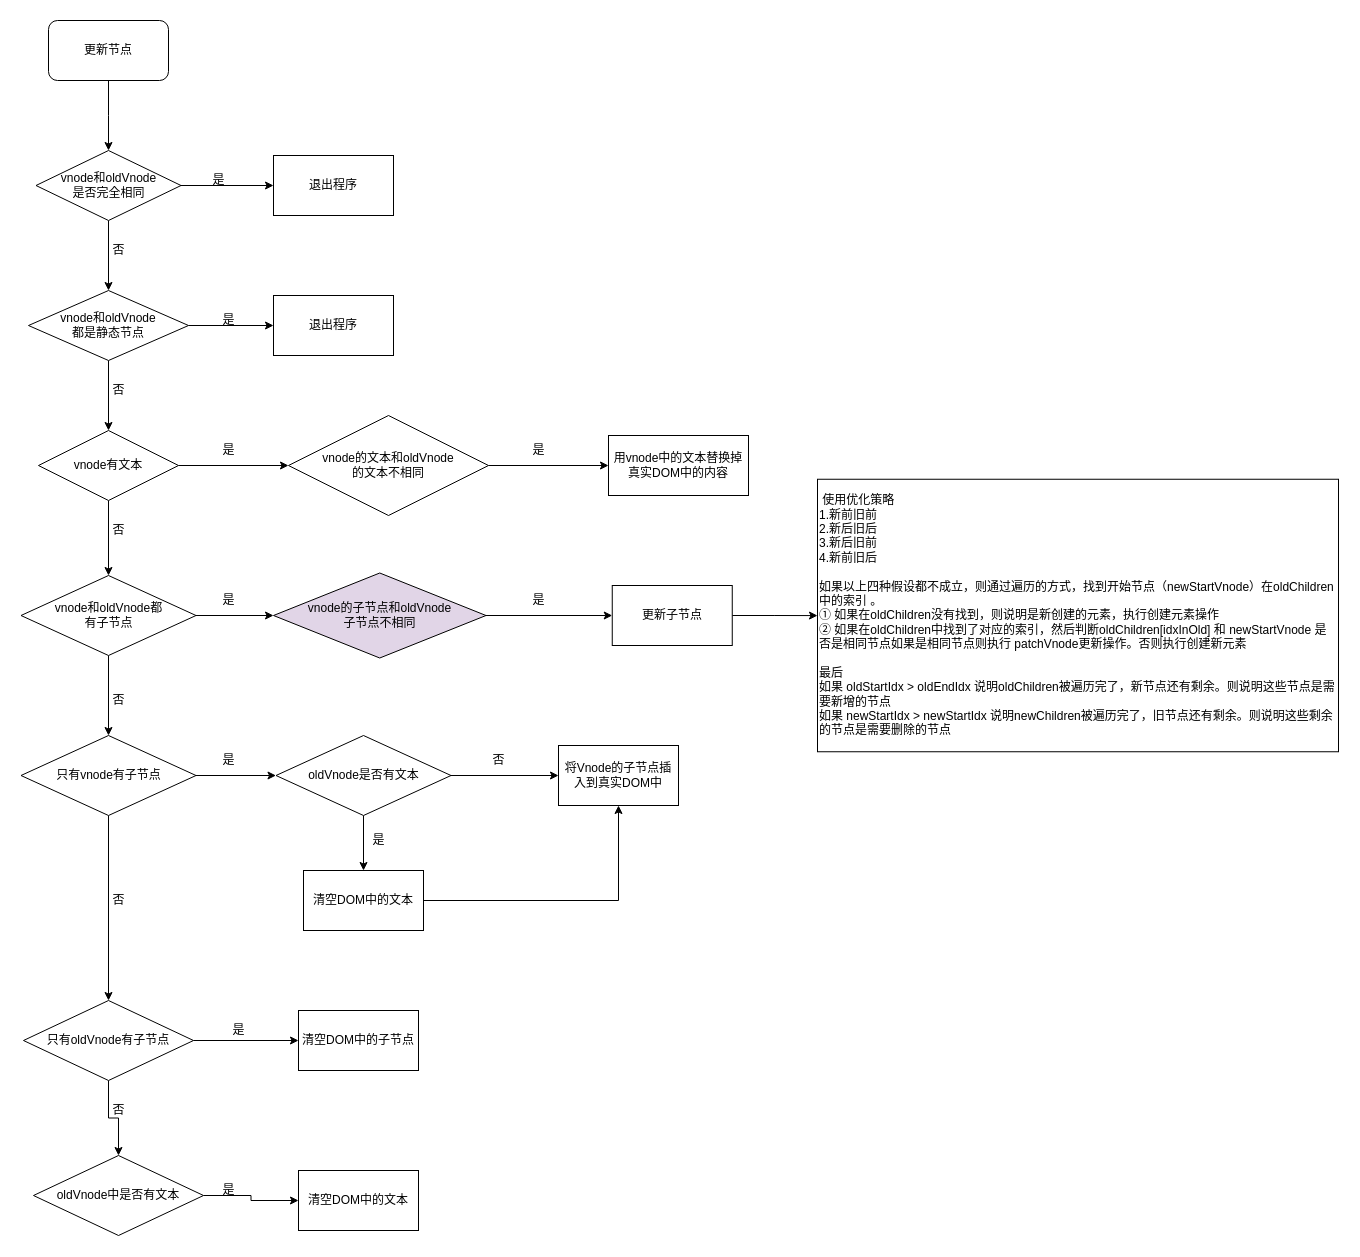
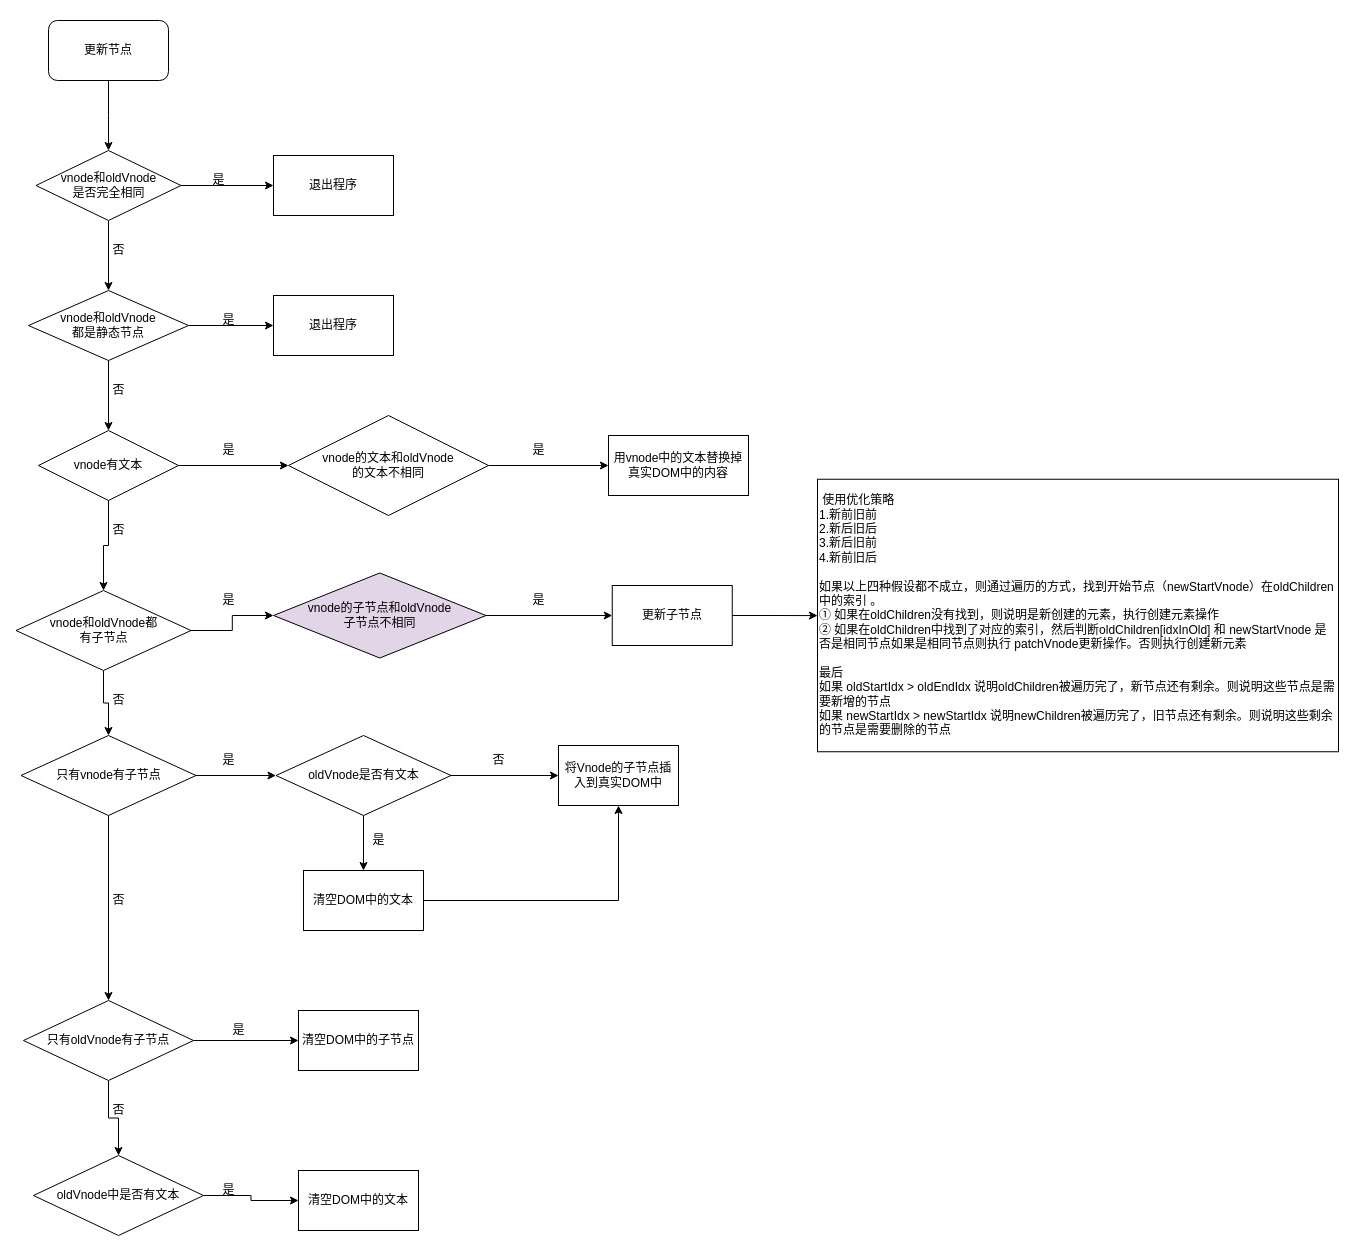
  <mxCell id="0" />
  <mxCell id="1" parent="0" />
  <mxCell id="2" value="" style="edgeStyle=orthogonalEdgeStyle;rounded=0;orthogonalLoop=1;jettySize=auto;html=1;" edge="1" parent="1" source="3"><mxGeometry relative="1" as="geometry"><mxPoint x="108" y="150" as="targetPoint" /></mxGeometry></mxCell>
  <mxCell id="3" value="更新节点" style="rounded=1;whiteSpace=wrap;html=1;" vertex="1" parent="1"><mxGeometry x="48" y="20" width="120" height="60" as="geometry" /></mxCell>
  <mxCell id="4" value="" style="edgeStyle=orthogonalEdgeStyle;rounded=0;orthogonalLoop=1;jettySize=auto;html=1;" edge="1" parent="1" source="6" target="7"><mxGeometry relative="1" as="geometry" /></mxCell>
  <mxCell id="5" value="" style="edgeStyle=orthogonalEdgeStyle;rounded=0;orthogonalLoop=1;jettySize=auto;html=1;" edge="1" parent="1" source="6" target="11"><mxGeometry relative="1" as="geometry" /></mxCell>
  <mxCell id="6" value="vnode和oldVnode&lt;br&gt;是否完全相同" style="rhombus;whiteSpace=wrap;html=1;" vertex="1" parent="1"><mxGeometry x="35.5" y="150" width="145" height="70" as="geometry" /></mxCell>
  <mxCell id="7" value="退出程序" style="whiteSpace=wrap;html=1;" vertex="1" parent="1"><mxGeometry x="273" y="155" width="120" height="60" as="geometry" /></mxCell>
  <mxCell id="8" value="是" style="text;html=1;align=center;verticalAlign=middle;resizable=0;points=[];autosize=1;strokeColor=none;fillColor=none;" vertex="1" parent="1"><mxGeometry x="203" y="170" width="30" height="20" as="geometry" /></mxCell>
  <mxCell id="9" value="" style="edgeStyle=orthogonalEdgeStyle;rounded=0;orthogonalLoop=1;jettySize=auto;html=1;" edge="1" parent="1" source="11" target="12"><mxGeometry relative="1" as="geometry" /></mxCell>
  <mxCell id="10" value="" style="edgeStyle=orthogonalEdgeStyle;rounded=0;orthogonalLoop=1;jettySize=auto;html=1;" edge="1" parent="1" source="11" target="16"><mxGeometry relative="1" as="geometry" /></mxCell>
  <mxCell id="11" value="vnode和oldVnode&lt;br&gt;都是静态节点" style="rhombus;whiteSpace=wrap;html=1;" vertex="1" parent="1"><mxGeometry x="28" y="290" width="160" height="70" as="geometry" /></mxCell>
  <mxCell id="12" value="退出程序" style="whiteSpace=wrap;html=1;" vertex="1" parent="1"><mxGeometry x="273" y="295" width="120" height="60" as="geometry" /></mxCell>
  <mxCell id="13" value="是" style="text;html=1;align=center;verticalAlign=middle;resizable=0;points=[];autosize=1;strokeColor=none;fillColor=none;" vertex="1" parent="1"><mxGeometry x="213" y="310" width="30" height="20" as="geometry" /></mxCell>
  <mxCell id="14" value="" style="edgeStyle=orthogonalEdgeStyle;rounded=0;orthogonalLoop=1;jettySize=auto;html=1;" edge="1" parent="1" source="16" target="18"><mxGeometry relative="1" as="geometry" /></mxCell>
  <mxCell id="15" value="" style="edgeStyle=orthogonalEdgeStyle;rounded=0;orthogonalLoop=1;jettySize=auto;html=1;" edge="1" parent="1" source="16" target="24"><mxGeometry relative="1" as="geometry" /></mxCell>
  <mxCell id="16" value="vnode有文本" style="rhombus;whiteSpace=wrap;html=1;" vertex="1" parent="1"><mxGeometry x="38" y="430" width="140" height="70" as="geometry" /></mxCell>
  <mxCell id="17" value="" style="edgeStyle=orthogonalEdgeStyle;rounded=0;orthogonalLoop=1;jettySize=auto;html=1;" edge="1" parent="1" source="18" target="20"><mxGeometry relative="1" as="geometry" /></mxCell>
  <mxCell id="18" value="vnode的文本和oldVnode&lt;br&gt;的文本不相同" style="rhombus;whiteSpace=wrap;html=1;" vertex="1" parent="1"><mxGeometry x="288" y="415" width="200" height="100" as="geometry" /></mxCell>
  <mxCell id="19" value="是" style="text;html=1;align=center;verticalAlign=middle;resizable=0;points=[];autosize=1;strokeColor=none;fillColor=none;" vertex="1" parent="1"><mxGeometry x="213" y="440" width="30" height="20" as="geometry" /></mxCell>
  <mxCell id="20" value="用vnode中的文本替换掉真实DOM中的内容" style="whiteSpace=wrap;html=1;" vertex="1" parent="1"><mxGeometry x="608" y="435" width="140" height="60" as="geometry" /></mxCell>
  <mxCell id="21" value="是" style="text;html=1;align=center;verticalAlign=middle;resizable=0;points=[];autosize=1;strokeColor=none;fillColor=none;" vertex="1" parent="1"><mxGeometry x="523" y="440" width="30" height="20" as="geometry" /></mxCell>
  <mxCell id="22" value="" style="edgeStyle=orthogonalEdgeStyle;rounded=0;orthogonalLoop=1;jettySize=auto;html=1;" edge="1" parent="1" source="24" target="26"><mxGeometry relative="1" as="geometry" /></mxCell>
  <mxCell id="23" value="" style="edgeStyle=orthogonalEdgeStyle;rounded=0;orthogonalLoop=1;jettySize=auto;html=1;" edge="1" parent="1" source="24" target="33"><mxGeometry relative="1" as="geometry" /></mxCell>
- <mxCell id="24" value="vnode和oldVnode都&lt;br&gt;有子节点" style="rhombus;whiteSpace=wrap;html=1;" vertex="1" parent="1"><mxGeometry x="20.5" y="575" width="175" height="80" as="geometry" /></mxCell>
+ <mxCell id="24" value="vnode和oldVnode都&lt;br&gt;有子节点" style="rhombus;whiteSpace=wrap;html=1;" vertex="1" parent="1"><mxGeometry x="15.5" y="590" width="175" height="80" as="geometry" /></mxCell>
  <mxCell id="25" value="" style="edgeStyle=orthogonalEdgeStyle;rounded=0;orthogonalLoop=1;jettySize=auto;html=1;" edge="1" parent="1" source="26" target="29"><mxGeometry relative="1" as="geometry" /></mxCell>
  <mxCell id="26" value="vnode的子节点和oldVnode&lt;br&gt;子节点不相同" style="rhombus;whiteSpace=wrap;html=1;fillColor=#e1d5e7;" vertex="1" parent="1"><mxGeometry x="273" y="572.5" width="212.5" height="85" as="geometry" /></mxCell>
  <mxCell id="27" value="是" style="text;html=1;align=center;verticalAlign=middle;resizable=0;points=[];autosize=1;strokeColor=none;fillColor=none;" vertex="1" parent="1"><mxGeometry x="213" y="590" width="30" height="20" as="geometry" /></mxCell>
  <mxCell id="28" value="" style="edgeStyle=orthogonalEdgeStyle;rounded=0;orthogonalLoop=1;jettySize=auto;html=1;" edge="1" parent="1" source="29" target="58"><mxGeometry relative="1" as="geometry" /></mxCell>
  <mxCell id="29" value="更新子节点" style="whiteSpace=wrap;html=1;" vertex="1" parent="1"><mxGeometry x="611.75" y="585" width="120" height="60" as="geometry" /></mxCell>
  <mxCell id="30" value="是" style="text;html=1;align=center;verticalAlign=middle;resizable=0;points=[];autosize=1;strokeColor=none;fillColor=none;" vertex="1" parent="1"><mxGeometry x="523" y="590" width="30" height="20" as="geometry" /></mxCell>
  <mxCell id="31" value="" style="edgeStyle=orthogonalEdgeStyle;rounded=0;orthogonalLoop=1;jettySize=auto;html=1;" edge="1" parent="1" source="33" target="40"><mxGeometry relative="1" as="geometry" /></mxCell>
  <mxCell id="32" value="" style="edgeStyle=orthogonalEdgeStyle;rounded=0;orthogonalLoop=1;jettySize=auto;html=1;" edge="1" parent="1" source="33" target="49"><mxGeometry relative="1" as="geometry" /></mxCell>
  <mxCell id="33" value="只有vnode有子节点" style="rhombus;whiteSpace=wrap;html=1;" vertex="1" parent="1"><mxGeometry x="20.5" y="735" width="175" height="80" as="geometry" /></mxCell>
  <mxCell id="34" value="否" style="text;html=1;align=center;verticalAlign=middle;resizable=0;points=[];autosize=1;strokeColor=none;fillColor=none;" vertex="1" parent="1"><mxGeometry x="103" y="240" width="30" height="20" as="geometry" /></mxCell>
  <mxCell id="35" value="否" style="text;html=1;align=center;verticalAlign=middle;resizable=0;points=[];autosize=1;strokeColor=none;fillColor=none;" vertex="1" parent="1"><mxGeometry x="103" y="380" width="30" height="20" as="geometry" /></mxCell>
  <mxCell id="36" value="否" style="text;html=1;align=center;verticalAlign=middle;resizable=0;points=[];autosize=1;strokeColor=none;fillColor=none;" vertex="1" parent="1"><mxGeometry x="103" y="520" width="30" height="20" as="geometry" /></mxCell>
  <mxCell id="37" value="否" style="text;html=1;align=center;verticalAlign=middle;resizable=0;points=[];autosize=1;strokeColor=none;fillColor=none;" vertex="1" parent="1"><mxGeometry x="103" y="690" width="30" height="20" as="geometry" /></mxCell>
  <mxCell id="38" value="" style="edgeStyle=orthogonalEdgeStyle;rounded=0;orthogonalLoop=1;jettySize=auto;html=1;" edge="1" parent="1" source="40" target="43"><mxGeometry relative="1" as="geometry" /></mxCell>
  <mxCell id="39" value="" style="edgeStyle=orthogonalEdgeStyle;rounded=0;orthogonalLoop=1;jettySize=auto;html=1;" edge="1" parent="1" source="40" target="45"><mxGeometry relative="1" as="geometry" /></mxCell>
  <mxCell id="40" value="oldVnode是否有文本" style="rhombus;whiteSpace=wrap;html=1;" vertex="1" parent="1"><mxGeometry x="275.5" y="735" width="175" height="80" as="geometry" /></mxCell>
  <mxCell id="41" value="是" style="text;html=1;align=center;verticalAlign=middle;resizable=0;points=[];autosize=1;strokeColor=none;fillColor=none;" vertex="1" parent="1"><mxGeometry x="213" y="750" width="30" height="20" as="geometry" /></mxCell>
  <mxCell id="42" value="" style="edgeStyle=orthogonalEdgeStyle;rounded=0;orthogonalLoop=1;jettySize=auto;html=1;entryX=0.5;entryY=1;entryDx=0;entryDy=0;" edge="1" parent="1" source="43" target="45"><mxGeometry relative="1" as="geometry"><mxPoint x="618" y="810" as="targetPoint" /></mxGeometry></mxCell>
  <mxCell id="43" value="清空DOM中的文本" style="whiteSpace=wrap;html=1;" vertex="1" parent="1"><mxGeometry x="303" y="870" width="120" height="60" as="geometry" /></mxCell>
  <mxCell id="44" value="是" style="text;html=1;align=center;verticalAlign=middle;resizable=0;points=[];autosize=1;strokeColor=none;fillColor=none;" vertex="1" parent="1"><mxGeometry x="363" y="830" width="30" height="20" as="geometry" /></mxCell>
  <mxCell id="45" value="将Vnode的子节点插入到真实DOM中" style="whiteSpace=wrap;html=1;" vertex="1" parent="1"><mxGeometry x="558" y="745" width="120" height="60" as="geometry" /></mxCell>
  <mxCell id="46" value="否" style="text;html=1;align=center;verticalAlign=middle;resizable=0;points=[];autosize=1;strokeColor=none;fillColor=none;" vertex="1" parent="1"><mxGeometry x="483" y="750" width="30" height="20" as="geometry" /></mxCell>
  <mxCell id="47" value="" style="edgeStyle=orthogonalEdgeStyle;rounded=0;orthogonalLoop=1;jettySize=auto;html=1;" edge="1" parent="1" source="49" target="51"><mxGeometry relative="1" as="geometry" /></mxCell>
  <mxCell id="48" value="" style="edgeStyle=orthogonalEdgeStyle;rounded=0;orthogonalLoop=1;jettySize=auto;html=1;" edge="1" parent="1" source="49" target="54"><mxGeometry relative="1" as="geometry" /></mxCell>
  <mxCell id="49" value="只有oldVnode有子节点" style="rhombus;whiteSpace=wrap;html=1;" vertex="1" parent="1"><mxGeometry x="23" y="1000" width="170" height="80" as="geometry" /></mxCell>
  <mxCell id="50" value="否" style="text;html=1;align=center;verticalAlign=middle;resizable=0;points=[];autosize=1;strokeColor=none;fillColor=none;" vertex="1" parent="1"><mxGeometry x="103" y="890" width="30" height="20" as="geometry" /></mxCell>
  <mxCell id="51" value="清空DOM中的子节点" style="whiteSpace=wrap;html=1;" vertex="1" parent="1"><mxGeometry x="298" y="1010" width="120" height="60" as="geometry" /></mxCell>
  <mxCell id="52" value="是" style="text;html=1;align=center;verticalAlign=middle;resizable=0;points=[];autosize=1;strokeColor=none;fillColor=none;" vertex="1" parent="1"><mxGeometry x="223" y="1020" width="30" height="20" as="geometry" /></mxCell>
  <mxCell id="53" value="" style="edgeStyle=orthogonalEdgeStyle;rounded=0;orthogonalLoop=1;jettySize=auto;html=1;" edge="1" parent="1" source="54" target="56"><mxGeometry relative="1" as="geometry" /></mxCell>
  <mxCell id="54" value="oldVnode中是否有文本" style="rhombus;whiteSpace=wrap;html=1;" vertex="1" parent="1"><mxGeometry x="33" y="1155" width="170" height="80" as="geometry" /></mxCell>
  <mxCell id="55" value="否" style="text;html=1;align=center;verticalAlign=middle;resizable=0;points=[];autosize=1;strokeColor=none;fillColor=none;" vertex="1" parent="1"><mxGeometry x="103" y="1100" width="30" height="20" as="geometry" /></mxCell>
  <mxCell id="56" value="清空DOM中的文本" style="whiteSpace=wrap;html=1;" vertex="1" parent="1"><mxGeometry x="298" y="1170" width="120" height="60" as="geometry" /></mxCell>
  <mxCell id="57" value="是" style="text;html=1;align=center;verticalAlign=middle;resizable=0;points=[];autosize=1;strokeColor=none;fillColor=none;" vertex="1" parent="1"><mxGeometry x="213" y="1180" width="30" height="20" as="geometry" /></mxCell>
  <mxCell id="58" value="&amp;nbsp;使用优化策略&lt;br&gt;1.新前旧前&lt;br&gt;2.新后旧后&lt;br&gt;3.新后旧前&lt;br&gt;4.新前旧后&lt;br&gt;&lt;br&gt;如果以上四种假设都不成立，则通过遍历的方式，找到开始节点（newStartVnode）在oldChildren中的索引 。&lt;br&gt;① 如果在oldChildren没有找到，则说明是新创建的元素，执行创建元素操作&lt;br&gt;② 如果在oldChildren中找到了对应的索引，然后判断oldChildren[idxInOld&lt;span style=&quot;background-color: initial;&quot;&gt;] 和&amp;nbsp;&lt;/span&gt;newStartVnode 是否是相同节点如果是相同节点则执行 patchVnode更新操作。否则执行创建新元素&lt;br&gt;&lt;br&gt;最后&lt;br&gt;如果 oldStartIdx &amp;gt; oldEndIdx 说明oldChildren被遍历完了，新节点还有剩余。则说明这些节点是需要新增的节点&lt;br&gt;如果 newStartIdx &amp;gt; newStartIdx 说明newChildren被遍历完了，旧节点还有剩余。则说明这些剩余的节点是需要删除的节点" style="whiteSpace=wrap;html=1;align=left;" vertex="1" parent="1"><mxGeometry x="817" y="478.75" width="521" height="272.5" as="geometry" /></mxCell>
